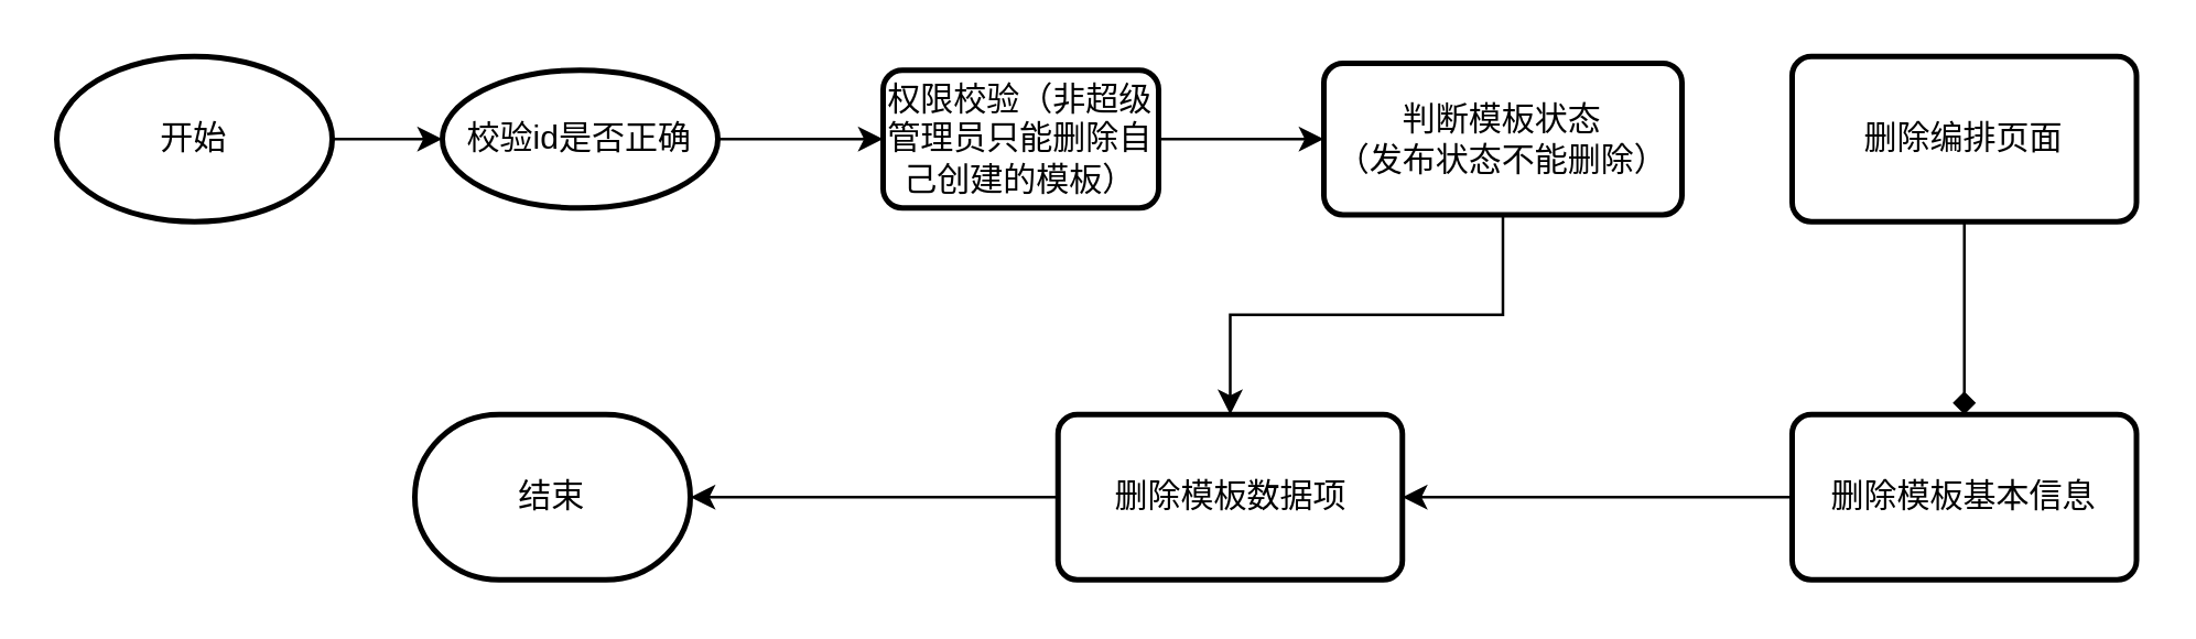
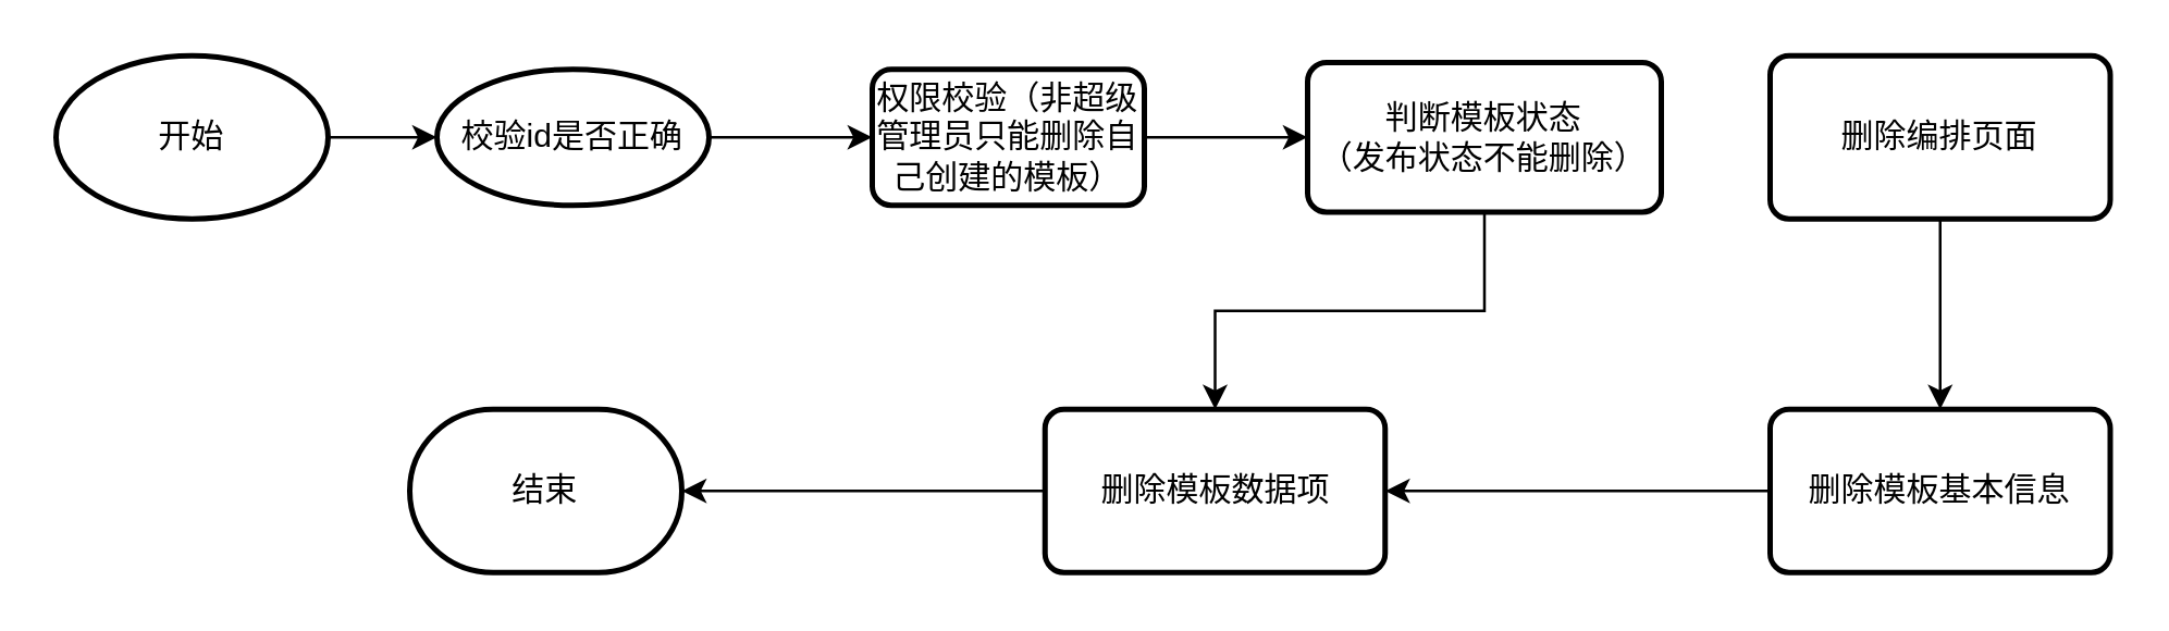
  <mxCell id="0" />
  <mxCell id="1" parent="0" />
  <mxCell id="2" value="" style="edgeStyle=orthogonalEdgeStyle;rounded=0;orthogonalLoop=1;jettySize=auto;html=1;" parent="1" source="3" target="5" edge="1"><mxGeometry relative="1" as="geometry" /></mxCell>
  <mxCell id="3" value="开始" style="strokeWidth=2;html=1;shape=mxgraph.flowchart.start_1;whiteSpace=wrap;" parent="1" vertex="1"><mxGeometry x="20" y="20" width="100" height="60" as="geometry" /></mxCell>
  <mxCell id="4" value="" style="edgeStyle=orthogonalEdgeStyle;rounded=0;orthogonalLoop=1;jettySize=auto;html=1;" parent="1" source="5" target="7" edge="1"><mxGeometry relative="1" as="geometry" /></mxCell>
  <mxCell id="5" value="校验id是否正确" style="ellipse;whiteSpace=wrap;html=1;absoluteArcSize=1;arcSize=14;strokeWidth=2;" parent="1" vertex="1"><mxGeometry x="160" y="25" width="100" height="50" as="geometry" /></mxCell>
  <mxCell id="6" value="" style="edgeStyle=orthogonalEdgeStyle;rounded=0;orthogonalLoop=1;jettySize=auto;html=1;" parent="1" source="7" target="9" edge="1"><mxGeometry relative="1" as="geometry" /></mxCell>
  <mxCell id="7" value="权限校验（非超级管理员只能删除自己创建的模板）" style="rounded=1;whiteSpace=wrap;html=1;absoluteArcSize=1;arcSize=14;strokeWidth=2;" parent="1" vertex="1"><mxGeometry x="320" y="25" width="100" height="50" as="geometry" /></mxCell>
  <mxCell id="8" value="" style="edgeStyle=orthogonalEdgeStyle;rounded=0;orthogonalLoop=1;jettySize=auto;html=1;" parent="1" source="9" target="15" edge="1"><mxGeometry relative="1" as="geometry" /></mxCell>
  <mxCell id="9" value="判断模板状态&lt;br&gt;（发布状态不能删除）" style="rounded=1;whiteSpace=wrap;html=1;absoluteArcSize=1;arcSize=14;strokeWidth=2;" parent="1" vertex="1"><mxGeometry x="480" y="22.5" width="130" height="55" as="geometry" /></mxCell>
- <mxCell id="10" value="" style="edgeStyle=orthogonalEdgeStyle;rounded=0;orthogonalLoop=1;jettySize=auto;html=1;endArrow=diamond;" parent="1" source="11" target="13" edge="1"><mxGeometry relative="1" as="geometry" /></mxCell>
+ <mxCell id="10" value="" style="edgeStyle=orthogonalEdgeStyle;rounded=0;orthogonalLoop=1;jettySize=auto;html=1;" parent="1" source="11" target="13" edge="1"><mxGeometry relative="1" as="geometry" /></mxCell>
  <mxCell id="11" value="删除编排页面" style="rounded=1;whiteSpace=wrap;html=1;absoluteArcSize=1;arcSize=14;strokeWidth=2;" parent="1" vertex="1"><mxGeometry x="650" y="20" width="125" height="60" as="geometry" /></mxCell>
  <mxCell id="12" value="" style="edgeStyle=orthogonalEdgeStyle;rounded=0;orthogonalLoop=1;jettySize=auto;html=1;" parent="1" source="13" target="15" edge="1"><mxGeometry relative="1" as="geometry" /></mxCell>
  <mxCell id="13" value="删除模板基本信息" style="rounded=1;whiteSpace=wrap;html=1;absoluteArcSize=1;arcSize=14;strokeWidth=2;" parent="1" vertex="1"><mxGeometry x="650" y="150" width="125" height="60" as="geometry" /></mxCell>
  <mxCell id="14" style="edgeStyle=orthogonalEdgeStyle;rounded=0;orthogonalLoop=1;jettySize=auto;html=1;" edge="1" parent="1" source="15" target="16"><mxGeometry relative="1" as="geometry" /></mxCell>
  <mxCell id="15" value="删除模板数据项" style="rounded=1;whiteSpace=wrap;html=1;absoluteArcSize=1;arcSize=14;strokeWidth=2;" parent="1" vertex="1"><mxGeometry x="383.5" y="150" width="125" height="60" as="geometry" /></mxCell>
  <mxCell id="16" value="结束" style="strokeWidth=2;html=1;shape=mxgraph.flowchart.terminator;whiteSpace=wrap;" parent="1" vertex="1"><mxGeometry x="150" y="150" width="100" height="60" as="geometry" /></mxCell>
